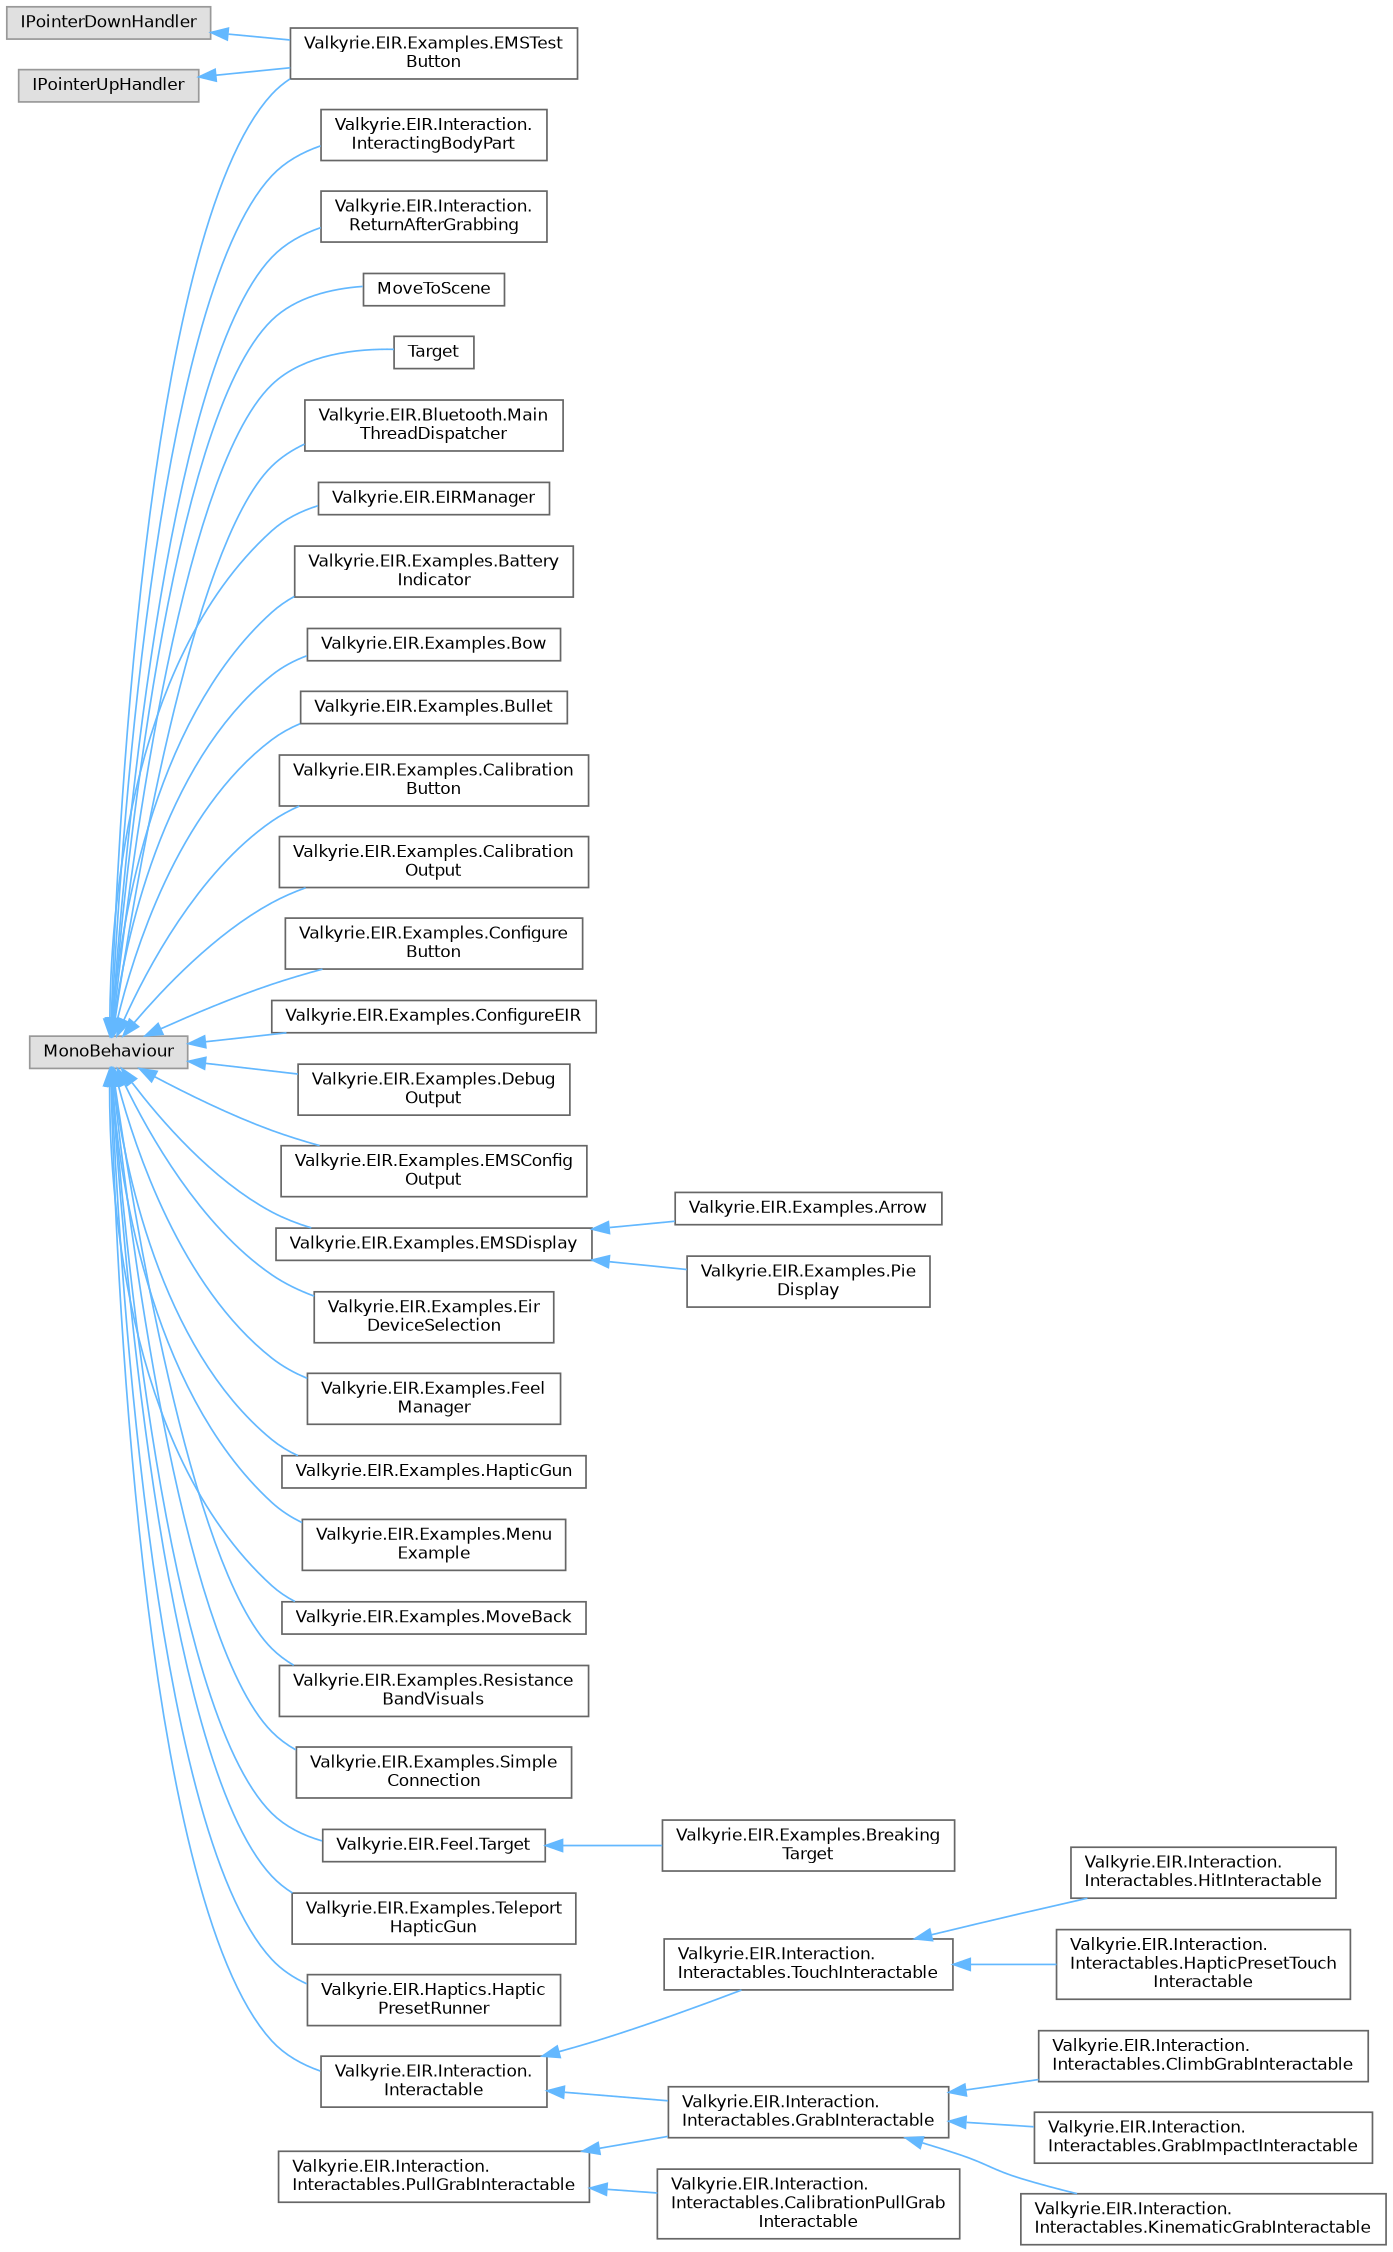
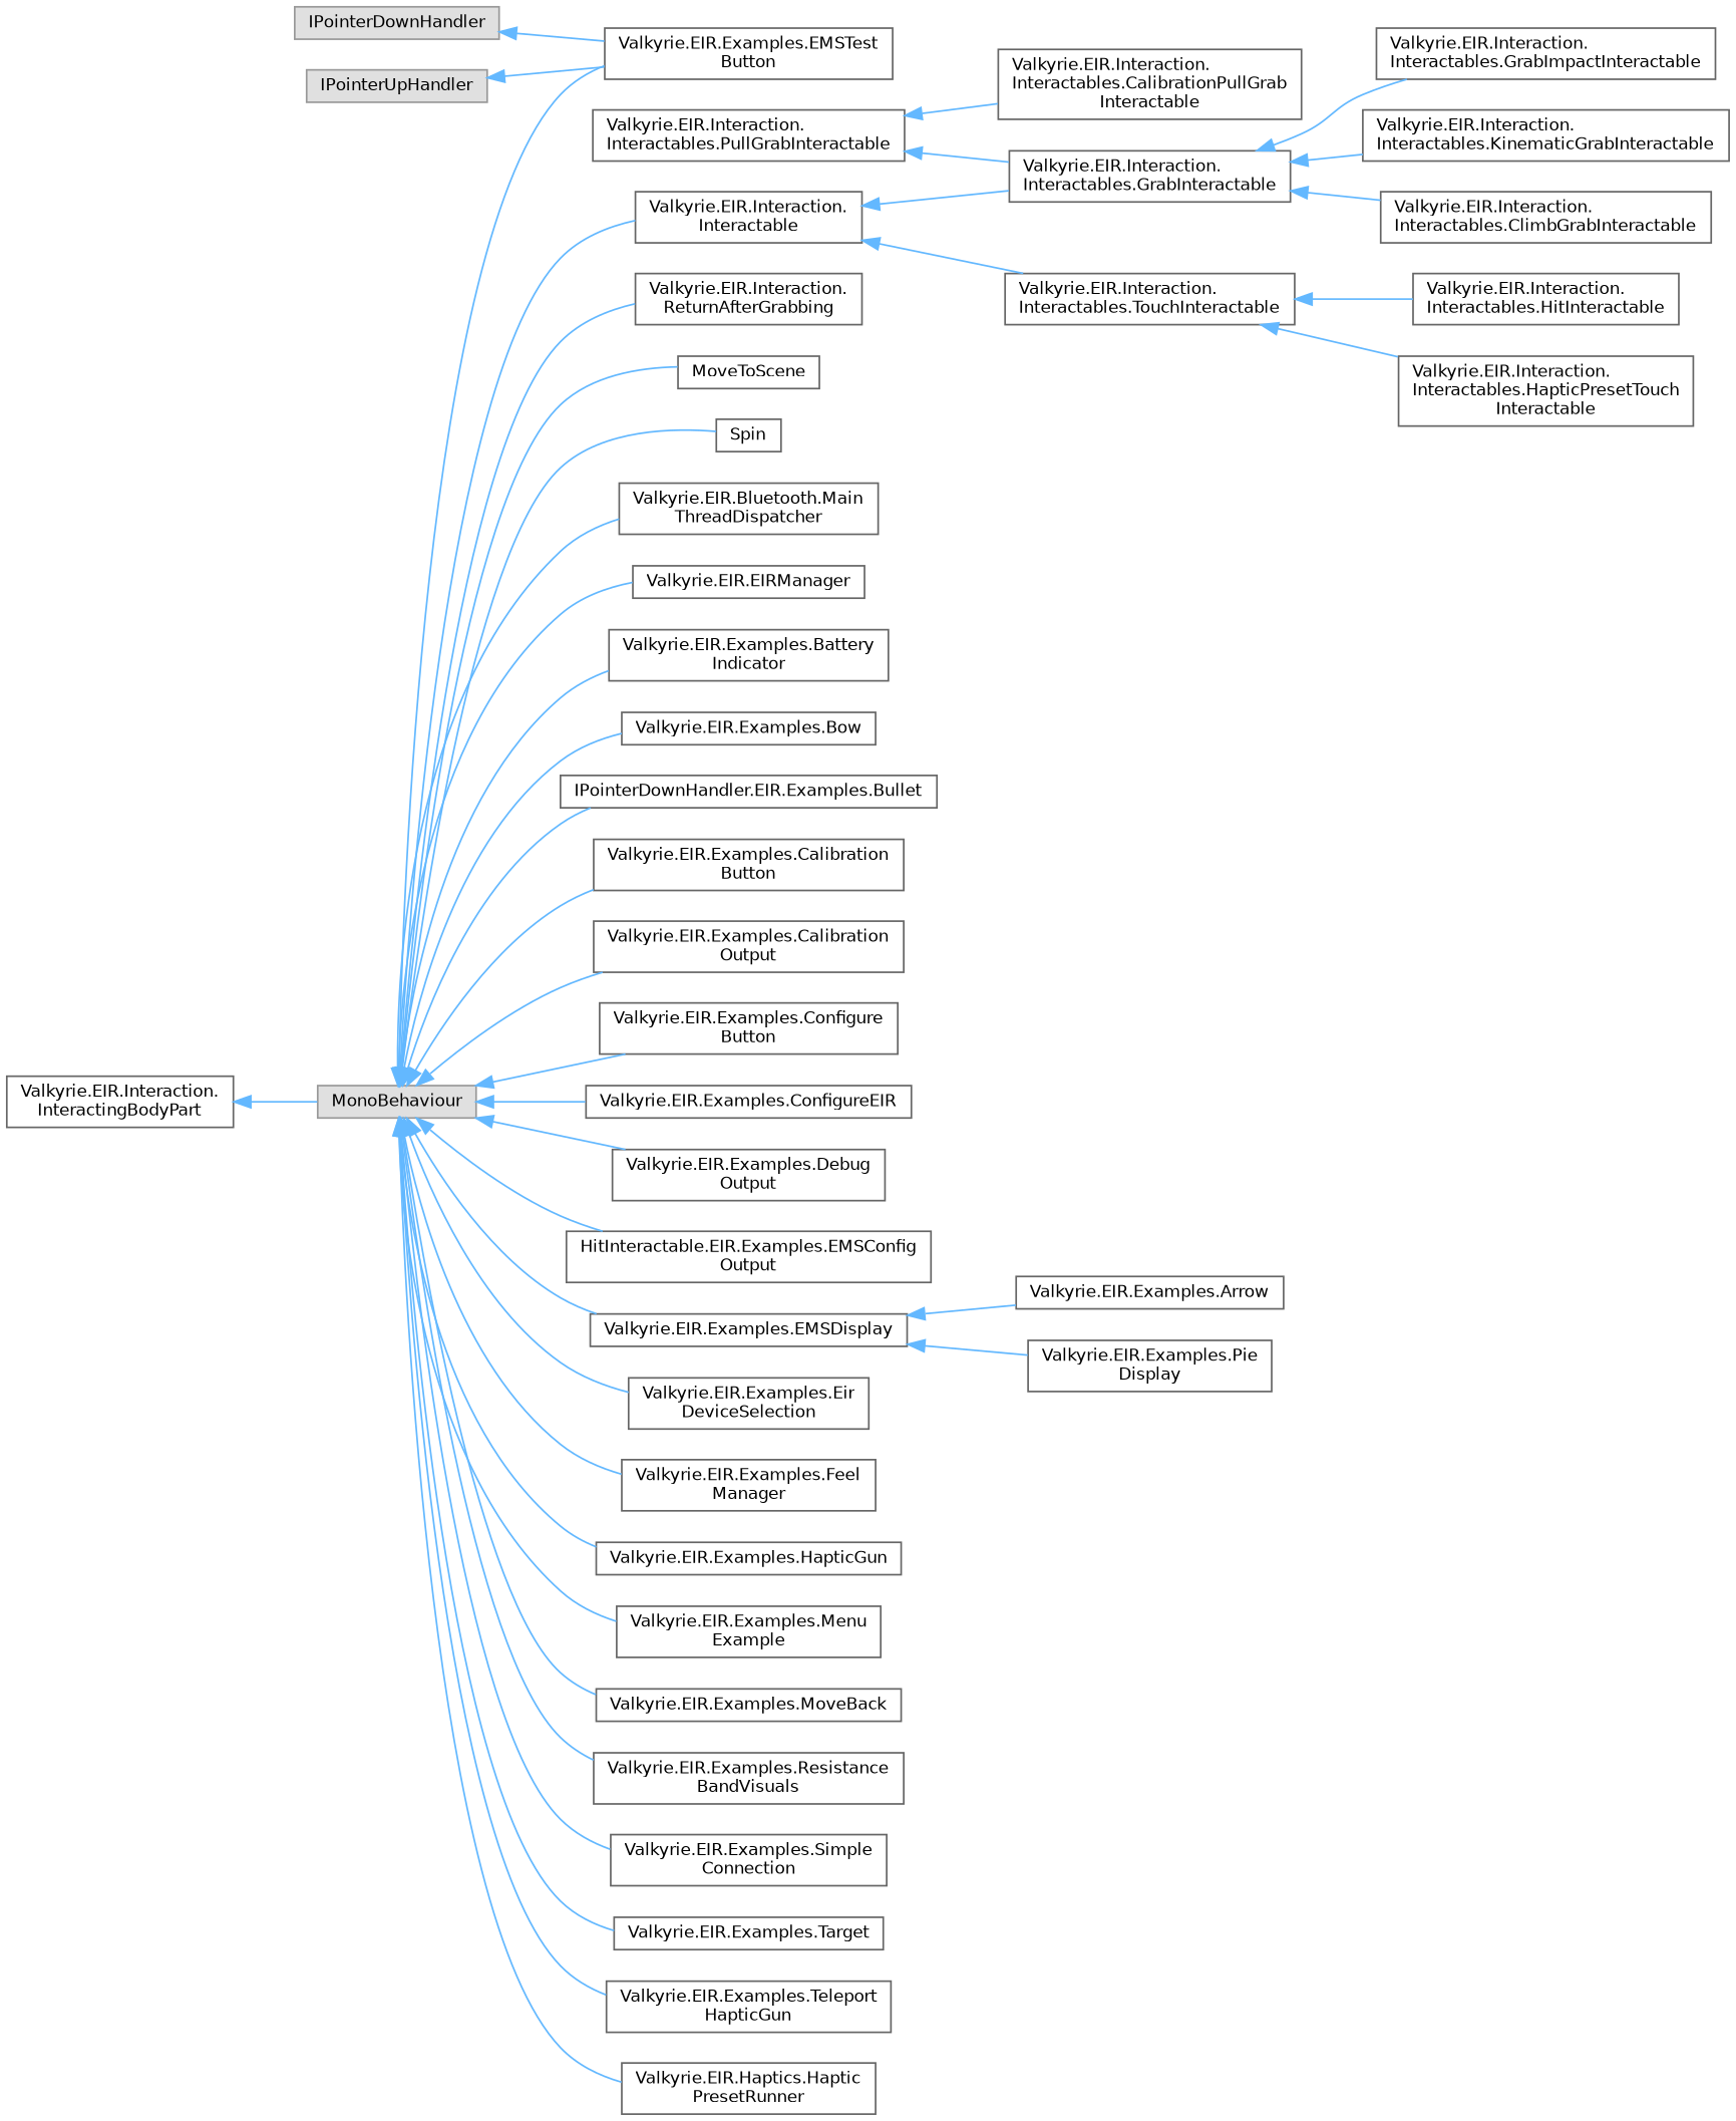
  digraph {
    rankdir=LR
    node [color=grey40 fillcolor=white fontname=Helvetica fontsize=10 shape=box style=filled]
    edge [color=steelblue1 dir=back fontname=Helvetica fontsize=10 labelfontname=Helvetica labelfontsize=10 style=solid]
    n1 [color=grey60 fillcolor="#E0E0E0" height=0.2 label=IPointerDownHandler width=0.4]
    n2 [height=0.2 label="Valkyrie.EIR.Examples.EMSTest\lButton" width=0.4]
    n3 [color=grey60 fillcolor="#E0E0E0" height=0.2 label=IPointerUpHandler width=0.4]
    n4 [color=grey60 fillcolor="#E0E0E0" height=0.2 label=MonoBehaviour width=0.4]
    n5 [height=0.2 label=MoveToScene width=0.4]
-   n6 [height=0.2 label=Target width=0.4]
+   n6 [height=0.2 label=Spin width=0.4]
    n7 [height=0.2 label="Valkyrie.EIR.Bluetooth.Main\lThreadDispatcher" width=0.4]
    n8 [height=0.2 label="Valkyrie.EIR.EIRManager" width=0.4]
    n9 [height=0.2 label="Valkyrie.EIR.Examples.Battery\lIndicator" width=0.4]
    n10 [height=0.2 label="Valkyrie.EIR.Examples.Bow" width=0.4]
-   n11 [height=0.2 label="Valkyrie.EIR.Examples.Bullet" width=0.4]
+   n11 [height=0.2 label="IPointerDownHandler.EIR.Examples.Bullet" width=0.4]
    n12 [height=0.2 label="Valkyrie.EIR.Examples.Calibration\lButton" width=0.4]
    n13 [height=0.2 label="Valkyrie.EIR.Examples.Calibration\lOutput" width=0.4]
    n14 [height=0.2 label="Valkyrie.EIR.Examples.Configure\lButton" width=0.4]
    n15 [height=0.2 label="Valkyrie.EIR.Examples.ConfigureEIR" width=0.4]
    n16 [height=0.2 label="Valkyrie.EIR.Examples.Debug\lOutput" width=0.4]
-   n17 [height=0.2 label="Valkyrie.EIR.Examples.EMSConfig\lOutput" width=0.4]
+   n17 [height=0.2 label="HitInteractable.EIR.Examples.EMSConfig\lOutput" width=0.4]
    n18 [height=0.2 label="Valkyrie.EIR.Examples.EMSDisplay" width=0.4]
    n19 [height=0.2 label="Valkyrie.EIR.Examples.Eir\lDeviceSelection" width=0.4]
    n20 [height=0.2 label="Valkyrie.EIR.Examples.Feel\lManager" width=0.4]
    n21 [height=0.2 label="Valkyrie.EIR.Examples.HapticGun" width=0.4]
    n22 [height=0.2 label="Valkyrie.EIR.Examples.Menu\lExample" width=0.4]
    n23 [height=0.2 label="Valkyrie.EIR.Examples.MoveBack" width=0.4]
    n24 [height=0.2 label="Valkyrie.EIR.Examples.Resistance\lBandVisuals" width=0.4]
    n25 [height=0.2 label="Valkyrie.EIR.Examples.Simple\lConnection" width=0.4]
-   n26 [height=0.2 label="Valkyrie.EIR.Feel.Target" width=0.4]
+   n26 [height=0.2 label="Valkyrie.EIR.Examples.Target" width=0.4]
    n27 [height=0.2 label="Valkyrie.EIR.Examples.Teleport\lHapticGun" width=0.4]
    n28 [height=0.2 label="Valkyrie.EIR.Haptics.Haptic\lPresetRunner" width=0.4]
    n29 [height=0.2 label="Valkyrie.EIR.Interaction.\lInteractable" width=0.4]
    n30 [height=0.2 label="Valkyrie.EIR.Interaction.\lInteractingBodyPart" width=0.4]
    n31 [height=0.2 label="Valkyrie.EIR.Interaction.\lReturnAfterGrabbing" width=0.4]
    n32 [height=0.2 label="Valkyrie.EIR.Examples.Arrow" width=0.4]
    n33 [height=0.2 label="Valkyrie.EIR.Examples.Pie\lDisplay" width=0.4]
-   n34 [height=0.2 label="Valkyrie.EIR.Examples.Breaking\lTarget" width=0.4]
    n35 [height=0.2 label="Valkyrie.EIR.Interaction.\lInteractables.GrabInteractable" width=0.4]
    n36 [height=0.2 label="Valkyrie.EIR.Interaction.\lInteractables.TouchInteractable" width=0.4]
    n37 [height=0.2 label="Valkyrie.EIR.Interaction.\lInteractables.ClimbGrabInteractable" width=0.4]
    n38 [height=0.2 label="Valkyrie.EIR.Interaction.\lInteractables.GrabImpactInteractable" width=0.4]
    n39 [height=0.2 label="Valkyrie.EIR.Interaction.\lInteractables.KinematicGrabInteractable" width=0.4]
    n40 [height=0.2 label="Valkyrie.EIR.Interaction.\lInteractables.HapticPresetTouch\lInteractable" width=0.4]
    n41 [height=0.2 label="Valkyrie.EIR.Interaction.\lInteractables.HitInteractable" width=0.4]
    n42 [height=0.2 label="Valkyrie.EIR.Interaction.\lInteractables.PullGrabInteractable" width=0.4]
    n43 [height=0.2 label="Valkyrie.EIR.Interaction.\lInteractables.CalibrationPullGrab\lInteractable" width=0.4]
    n1 -> n2
    n3 -> n2
    n4 -> n2
    n4 -> n5
    n4 -> n6
    n4 -> n7
    n4 -> n8
    n4 -> n9
    n4 -> n10
    n4 -> n11
    n4 -> n12
    n4 -> n13
    n4 -> n14
    n4 -> n15
    n4 -> n16
    n4 -> n17
    n4 -> n18
    n4 -> n19
    n4 -> n20
    n4 -> n21
    n4 -> n22
    n4 -> n23
    n4 -> n24
    n4 -> n25
    n4 -> n26
    n4 -> n27
    n4 -> n28
    n4 -> n29
-   n4 -> n30
+   n30 -> n4
    n4 -> n31
    n18 -> n32
    n18 -> n33
-   n26 -> n34
    n29 -> n35
    n29 -> n36
    n35 -> n37
    n35 -> n38
    n35 -> n39
    n36 -> n40
    n36 -> n41
    n42 -> n35
    n42 -> n43
  }
